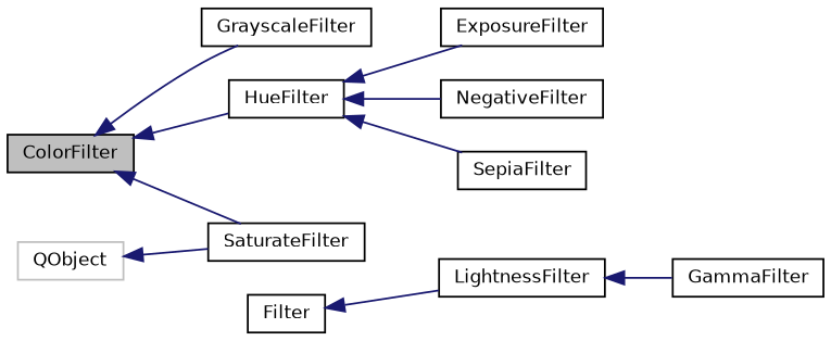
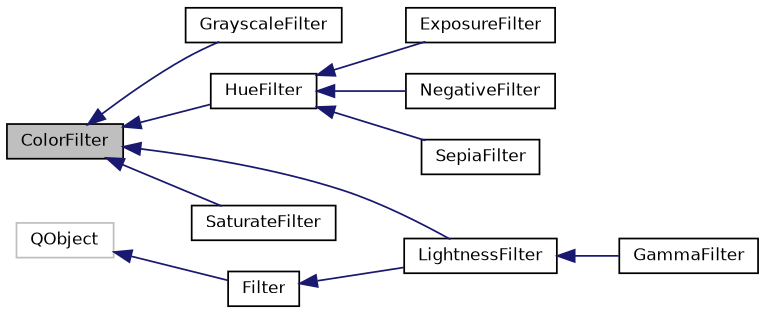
  digraph {
    rankdir=LR
    node [color=black fillcolor=white fontname=Helvetica fontsize=10 shape=record style=filled]
    edge [color=midnightblue dir=back fontname=Helvetica fontsize=10 labelfontname=Helvetica labelfontsize=10 style=solid]
    n1 [fillcolor=grey75 fontcolor=black height=0.2 label=ColorFilter width=0.4]
    n2 [height=0.2 label=GrayscaleFilter width=0.4]
    n3 [height=0.2 label=HueFilter width=0.4]
    n4 [height=0.2 label=LightnessFilter width=0.4]
    n5 [height=0.2 label=SaturateFilter width=0.4]
    n6 [height=0.2 label=ExposureFilter width=0.4]
    n7 [height=0.2 label=GammaFilter width=0.4]
    n8 [height=0.2 label=NegativeFilter width=0.4]
    n9 [height=0.2 label=SepiaFilter width=0.4]
    n10 [height=0.2 label=Filter width=0.4]
    n11 [color=grey75 height=0.2 label=QObject width=0.4]
    n1 -> n2
    n1 -> n3
+   n1 -> n4
    n1 -> n5
    n3 -> n6
    n3 -> n8
    n3 -> n9
    n4 -> n7
    n10 -> n4
-   n11 -> n5
+   n11 -> n10
  }
